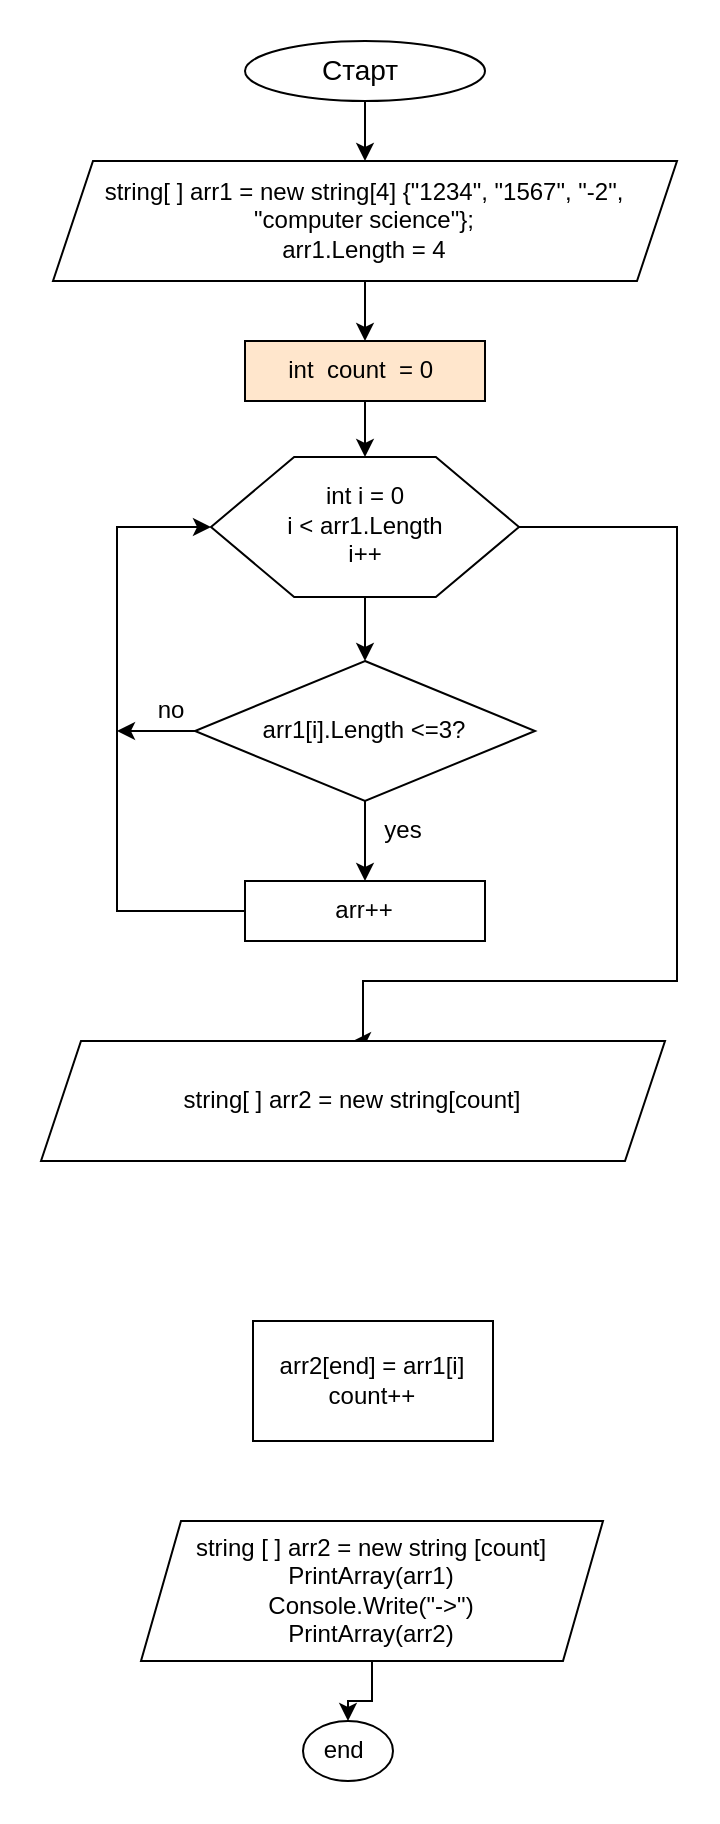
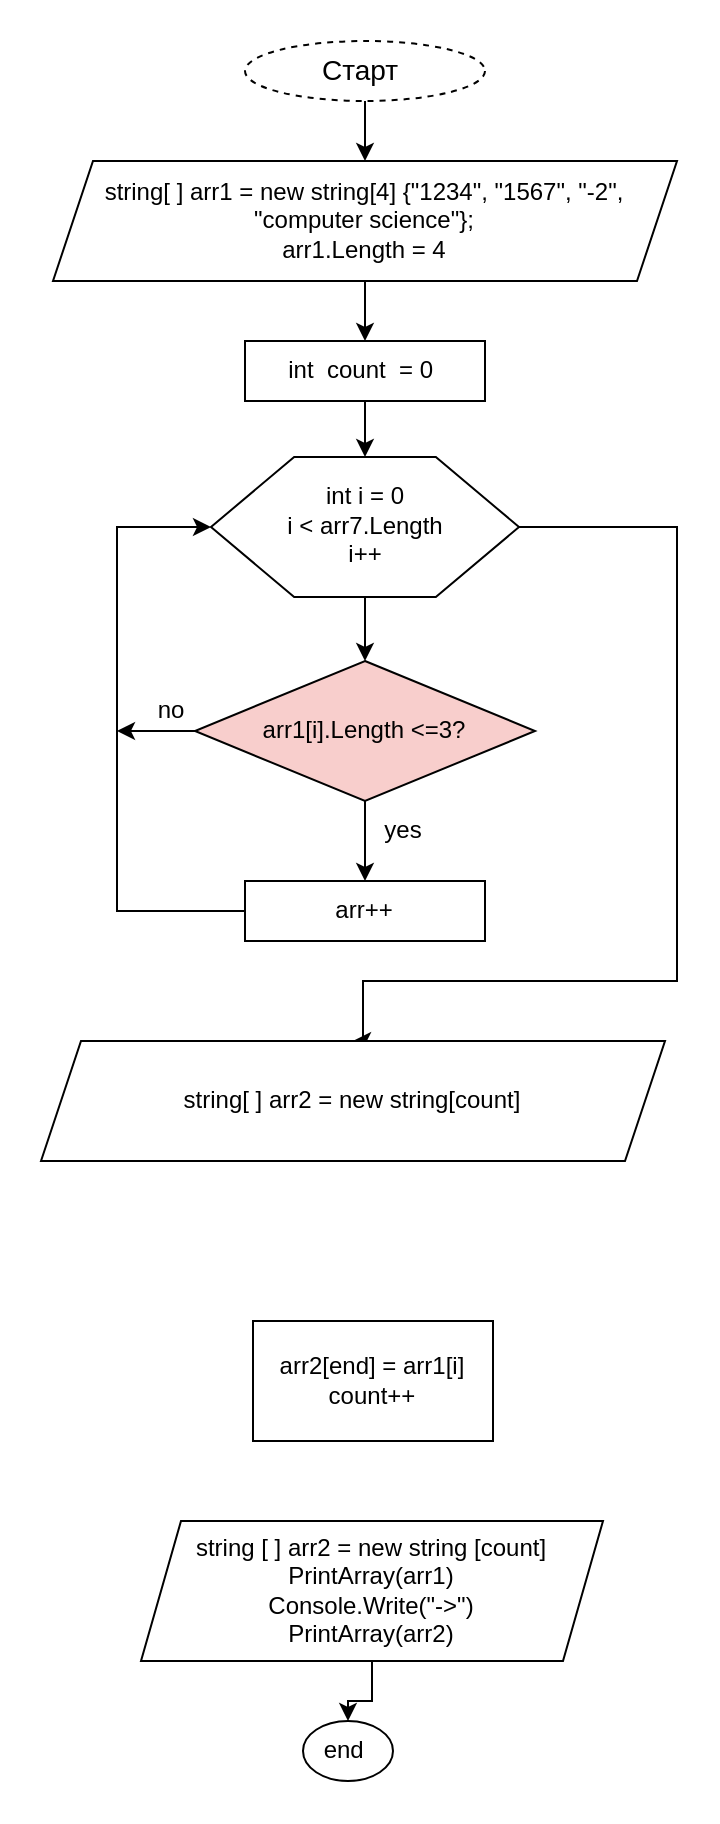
  <mxCell id="0" />
  <mxCell id="1" parent="0" />
  <mxCell id="2" style="edgeStyle=orthogonalEdgeStyle;rounded=0;orthogonalLoop=1;jettySize=auto;html=1;" parent="1" source="3" edge="1"><mxGeometry relative="1" as="geometry"><mxPoint x="182" y="80" as="targetPoint" /></mxGeometry></mxCell>
- <mxCell id="3" value="&lt;font style=&quot;font-size: 14px;&quot;&gt;Старт&amp;nbsp;&lt;/font&gt;" style="ellipse;whiteSpace=wrap;html=1;" parent="1" vertex="1"><mxGeometry x="122" y="20" width="120" height="30" as="geometry" /></mxCell>
+ <mxCell id="3" value="&lt;font style=&quot;font-size: 14px;&quot;&gt;Старт&amp;nbsp;&lt;/font&gt;" style="ellipse;whiteSpace=wrap;html=1;dashed=1;" parent="1" vertex="1"><mxGeometry x="122" y="20" width="120" height="30" as="geometry" /></mxCell>
  <mxCell id="4" style="edgeStyle=orthogonalEdgeStyle;rounded=0;orthogonalLoop=1;jettySize=auto;html=1;" parent="1" source="5" edge="1"><mxGeometry relative="1" as="geometry"><mxPoint x="182" y="170" as="targetPoint" /></mxGeometry></mxCell>
  <mxCell id="5" value="string[ ] arr1 = new string[4] {&quot;1234&quot;, &quot;1567&quot;, &quot;-2&quot;, &quot;computer science&quot;};&lt;br&gt;arr1.Length = 4" style="shape=parallelogram;perimeter=parallelogramPerimeter;whiteSpace=wrap;html=1;fixedSize=1;" parent="1" vertex="1"><mxGeometry x="26" y="80" width="312" height="60" as="geometry" /></mxCell>
  <mxCell id="6" style="edgeStyle=orthogonalEdgeStyle;rounded=0;orthogonalLoop=1;jettySize=auto;html=1;" edge="1" parent="1" source="8"><mxGeometry relative="1" as="geometry"><mxPoint x="182" y="440" as="targetPoint" /></mxGeometry></mxCell>
  <mxCell id="7" style="edgeStyle=orthogonalEdgeStyle;rounded=0;orthogonalLoop=1;jettySize=auto;html=1;" edge="1" parent="1" source="8"><mxGeometry relative="1" as="geometry"><mxPoint x="58" y="365" as="targetPoint" /></mxGeometry></mxCell>
- <mxCell id="8" value="arr1[i].Length &amp;lt;=3?" style="rhombus;whiteSpace=wrap;html=1;" parent="1" vertex="1"><mxGeometry x="97" y="330" width="170" height="70" as="geometry" /></mxCell>
+ <mxCell id="8" value="arr1[i].Length &amp;lt;=3?" style="rhombus;whiteSpace=wrap;html=1;fillColor=#f8cecc;" parent="1" vertex="1"><mxGeometry x="97" y="330" width="170" height="70" as="geometry" /></mxCell>
  <mxCell id="9" value="arr2[end] = arr1[i]&lt;br&gt;count++" style="rounded=0;whiteSpace=wrap;html=1;" parent="1" vertex="1"><mxGeometry x="126" y="660" width="120" height="60" as="geometry" /></mxCell>
  <mxCell id="10" value="yes" style="text;html=1;align=center;verticalAlign=middle;resizable=0;points=[];autosize=1;strokeColor=none;fillColor=none;" parent="1" vertex="1"><mxGeometry x="181" y="400" width="40" height="30" as="geometry" /></mxCell>
  <mxCell id="11" value="no" style="text;html=1;align=center;verticalAlign=middle;resizable=0;points=[];autosize=1;strokeColor=none;fillColor=none;" parent="1" vertex="1"><mxGeometry x="65" y="340" width="40" height="30" as="geometry" /></mxCell>
  <mxCell id="12" style="edgeStyle=orthogonalEdgeStyle;rounded=0;orthogonalLoop=1;jettySize=auto;html=1;" parent="1" source="13" target="14" edge="1"><mxGeometry relative="1" as="geometry"><mxPoint x="185.5" y="860" as="targetPoint" /></mxGeometry></mxCell>
  <mxCell id="13" value="string [ ] arr2 = new string [count]&lt;br&gt;PrintArray(arr1)&lt;br&gt;Console.Write(&quot;-&amp;gt;&quot;)&lt;br&gt;PrintArray(arr2)" style="shape=parallelogram;perimeter=parallelogramPerimeter;whiteSpace=wrap;html=1;fixedSize=1;" parent="1" vertex="1"><mxGeometry x="70" y="760" width="231" height="70" as="geometry" /></mxCell>
  <mxCell id="14" value="end&amp;nbsp;" style="ellipse;whiteSpace=wrap;html=1;" parent="1" vertex="1"><mxGeometry x="151" y="860" width="45" height="30" as="geometry" /></mxCell>
  <mxCell id="15" style="edgeStyle=orthogonalEdgeStyle;rounded=0;orthogonalLoop=1;jettySize=auto;html=1;exitX=0.5;exitY=1;exitDx=0;exitDy=0;entryX=0.5;entryY=0;entryDx=0;entryDy=0;" edge="1" parent="1" source="16" target="19"><mxGeometry relative="1" as="geometry" /></mxCell>
- <mxCell id="16" value="int&amp;nbsp; count&amp;nbsp; = 0&amp;nbsp;" style="rounded=0;whiteSpace=wrap;html=1;fillColor=#ffe6cc;" vertex="1" parent="1"><mxGeometry x="122" y="170" width="120" height="30" as="geometry" /></mxCell>
+ <mxCell id="16" value="int&amp;nbsp; count&amp;nbsp; = 0&amp;nbsp;" style="rounded=0;whiteSpace=wrap;html=1;" vertex="1" parent="1"><mxGeometry x="122" y="170" width="120" height="30" as="geometry" /></mxCell>
  <mxCell id="17" style="edgeStyle=orthogonalEdgeStyle;rounded=0;orthogonalLoop=1;jettySize=auto;html=1;" edge="1" parent="1" source="19"><mxGeometry relative="1" as="geometry"><mxPoint x="182" y="330" as="targetPoint" /></mxGeometry></mxCell>
  <mxCell id="18" style="edgeStyle=orthogonalEdgeStyle;rounded=0;orthogonalLoop=1;jettySize=auto;html=1;entryX=0.5;entryY=0;entryDx=0;entryDy=0;" edge="1" parent="1" source="19" target="23"><mxGeometry relative="1" as="geometry"><Array as="points"><mxPoint x="338" y="263" /><mxPoint x="338" y="490" /><mxPoint x="181" y="490" /></Array></mxGeometry></mxCell>
  <mxCell id="19" value="" style="verticalLabelPosition=bottom;verticalAlign=top;html=1;shape=hexagon;perimeter=hexagonPerimeter2;arcSize=6;size=0.27;" vertex="1" parent="1"><mxGeometry x="105" y="228" width="154" height="70" as="geometry" /></mxCell>
- <mxCell id="20" value="&lt;br&gt;int i = 0&lt;br&gt;i &amp;lt; arr1.Length&lt;br&gt;i++" style="text;html=1;align=center;verticalAlign=middle;resizable=0;points=[];autosize=1;strokeColor=none;fillColor=none;" parent="1" vertex="1"><mxGeometry x="132" y="220" width="100" height="70" as="geometry" /></mxCell>
+ <mxCell id="20" value="&lt;br&gt;int i = 0&lt;br&gt;i &amp;lt; arr7.Length&lt;br&gt;i++" style="text;html=1;align=center;verticalAlign=middle;resizable=0;points=[];autosize=1;strokeColor=none;fillColor=none;" parent="1" vertex="1"><mxGeometry x="132" y="220" width="100" height="70" as="geometry" /></mxCell>
  <mxCell id="21" style="edgeStyle=orthogonalEdgeStyle;rounded=0;orthogonalLoop=1;jettySize=auto;html=1;entryX=0;entryY=0.5;entryDx=0;entryDy=0;" edge="1" parent="1" source="22" target="19"><mxGeometry relative="1" as="geometry"><Array as="points"><mxPoint x="58" y="455" /><mxPoint x="58" y="263" /></Array></mxGeometry></mxCell>
  <mxCell id="22" value="arr++" style="rounded=0;whiteSpace=wrap;html=1;" vertex="1" parent="1"><mxGeometry x="122" y="440" width="120" height="30" as="geometry" /></mxCell>
  <mxCell id="23" value="string[ ] arr2 = new string[count]" style="shape=parallelogram;perimeter=parallelogramPerimeter;whiteSpace=wrap;html=1;fixedSize=1;" vertex="1" parent="1"><mxGeometry x="20" y="520" width="312" height="60" as="geometry" /></mxCell>
